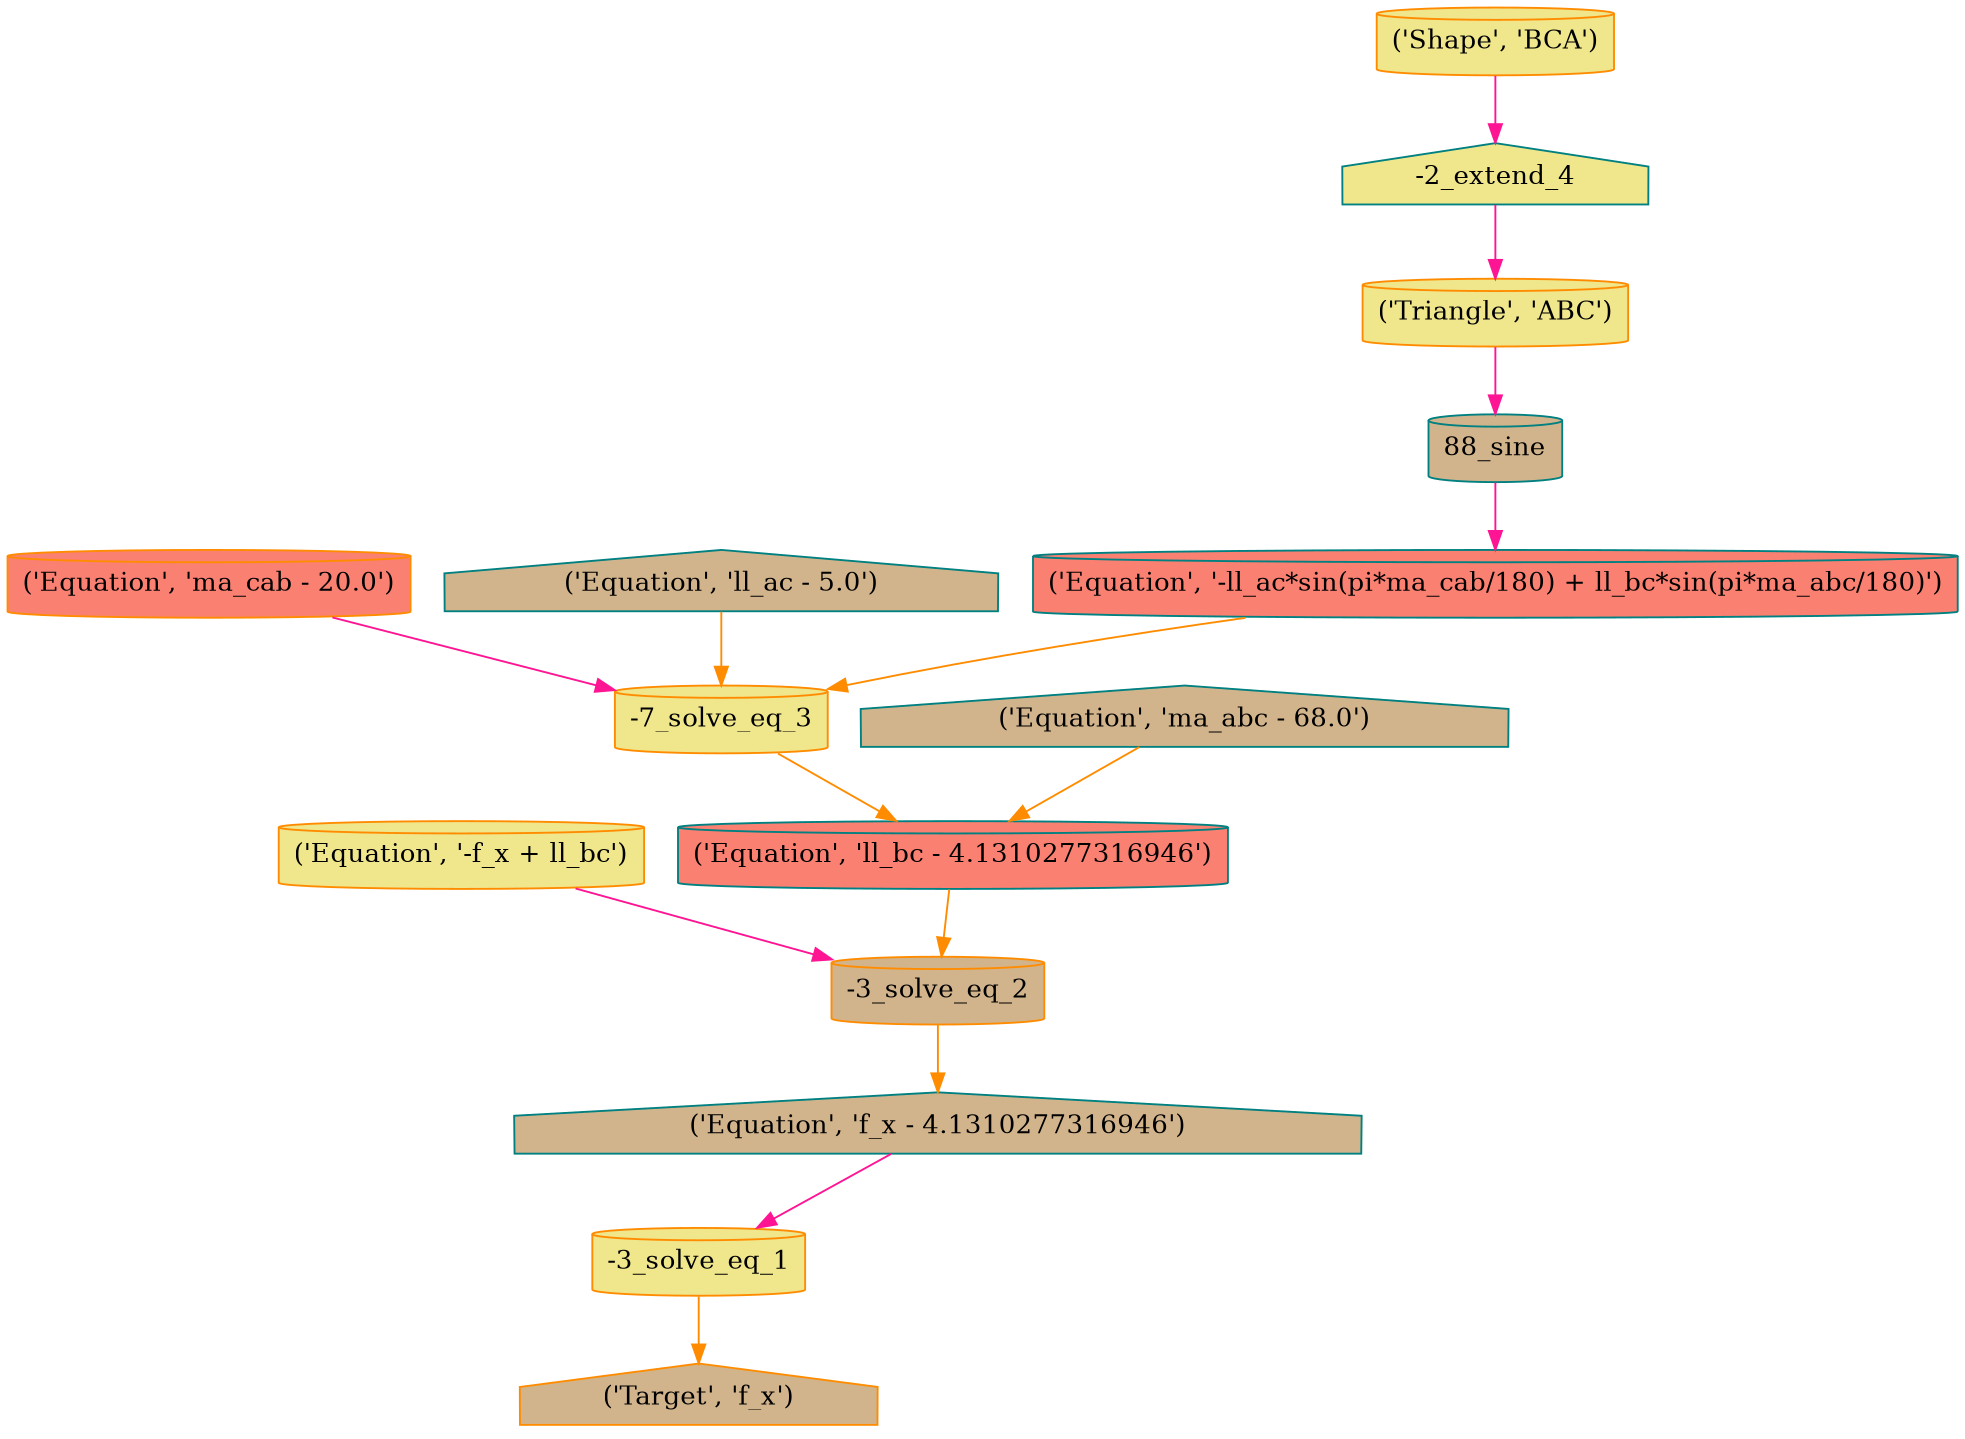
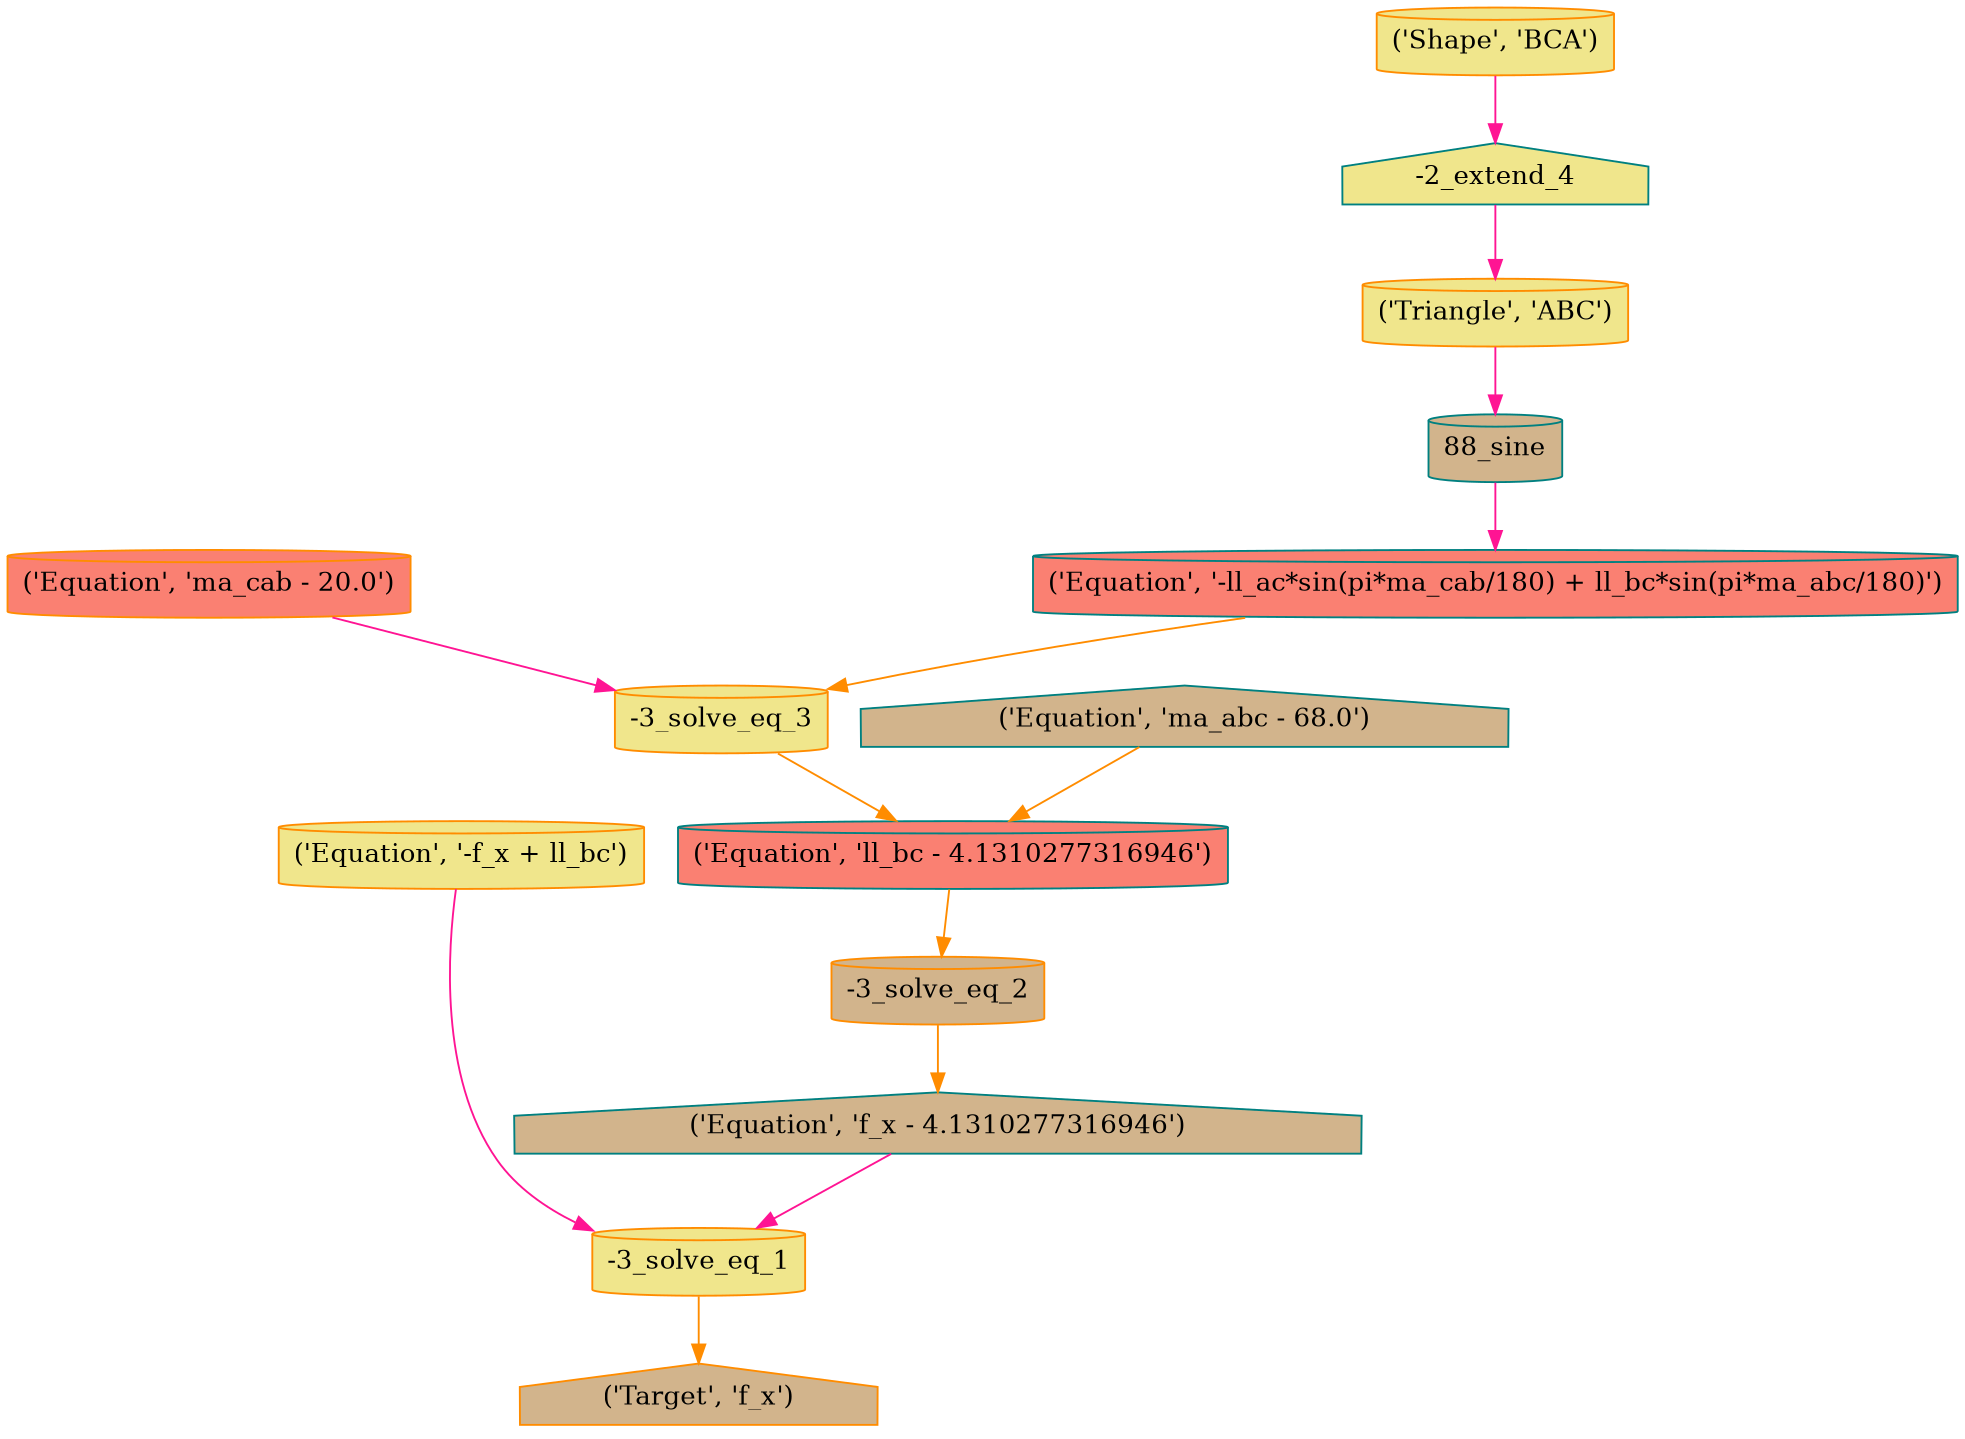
  digraph {
    node [color=darkorange fillcolor=tan shape=cylinder style=filled]
    edge [color=darkorange]
    n1 [label="('Target', 'f_x')" shape=house]
    n2 [fillcolor=khaki label="-3_solve_eq_1"]
    n3 [color=teal label="('Equation', 'f_x - 4.1310277316946')" shape=house]
    n4 [label="-3_solve_eq_2"]
    n5 [fillcolor=khaki label="('Equation', '-f_x + ll_bc')"]
    n6 [color=teal fillcolor=salmon label="('Equation', 'll_bc - 4.1310277316946')"]
-   n7 [fillcolor=khaki label="-7_solve_eq_3"]
+   n7 [fillcolor=khaki label="-3_solve_eq_3"]
    n8 [color=teal label="('Equation', 'ma_abc - 68.0')" shape=house]
    n9 [fillcolor=salmon label="('Equation', 'ma_cab - 20.0')"]
-   n10 [color=teal label="('Equation', 'll_ac - 5.0')" shape=house]
    n11 [color=teal fillcolor=salmon label="('Equation', '-ll_ac*sin(pi*ma_cab/180) + ll_bc*sin(pi*ma_abc/180)')"]
    n12 [color=teal label="88_sine"]
    n13 [fillcolor=khaki label="('Triangle', 'ABC')"]
    n14 [color=teal fillcolor=khaki label="-2_extend_4" shape=house]
    n15 [fillcolor=khaki label="('Shape', 'BCA')"]
    n2 -> n1
    n3 -> n2 [color=deeppink]
    n4 -> n3
-   n5 -> n4 [color=deeppink]
+   n5 -> n2 [color=deeppink]
    n6 -> n4
    n7 -> n6
    n8 -> n6
    n9 -> n7 [color=deeppink]
-   n10 -> n7
    n11 -> n7
    n12 -> n11 [color=deeppink]
    n13 -> n12 [color=deeppink]
    n14 -> n13 [color=deeppink]
    n15 -> n14 [color=deeppink]
  }
